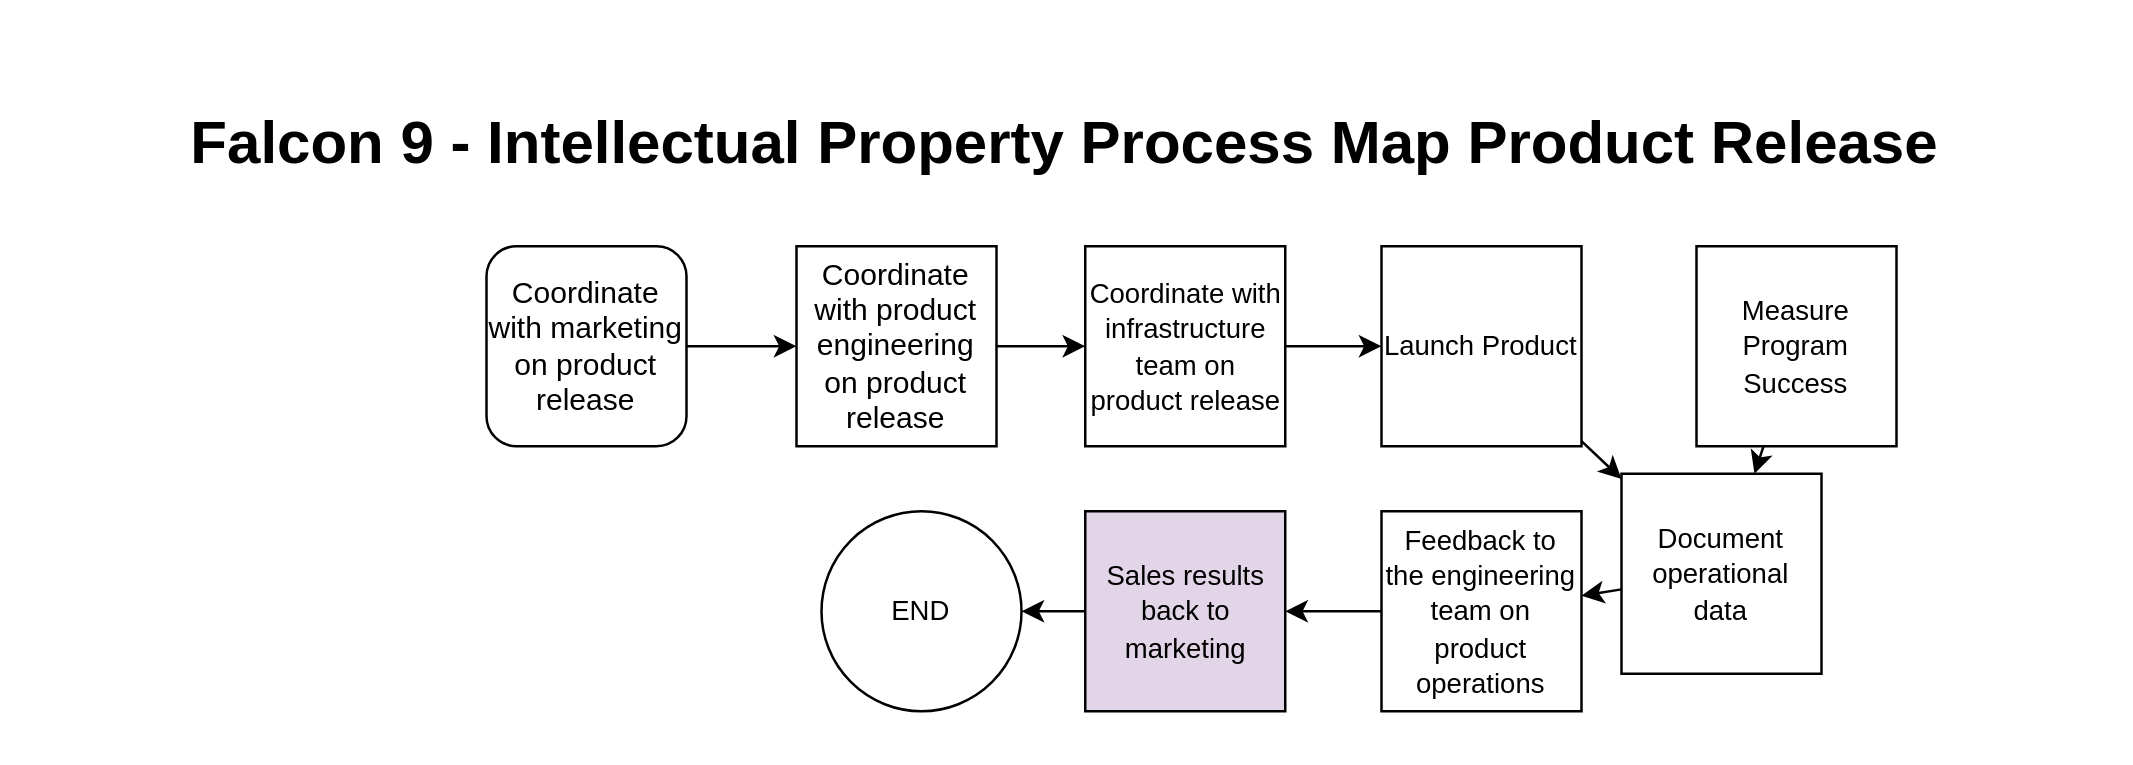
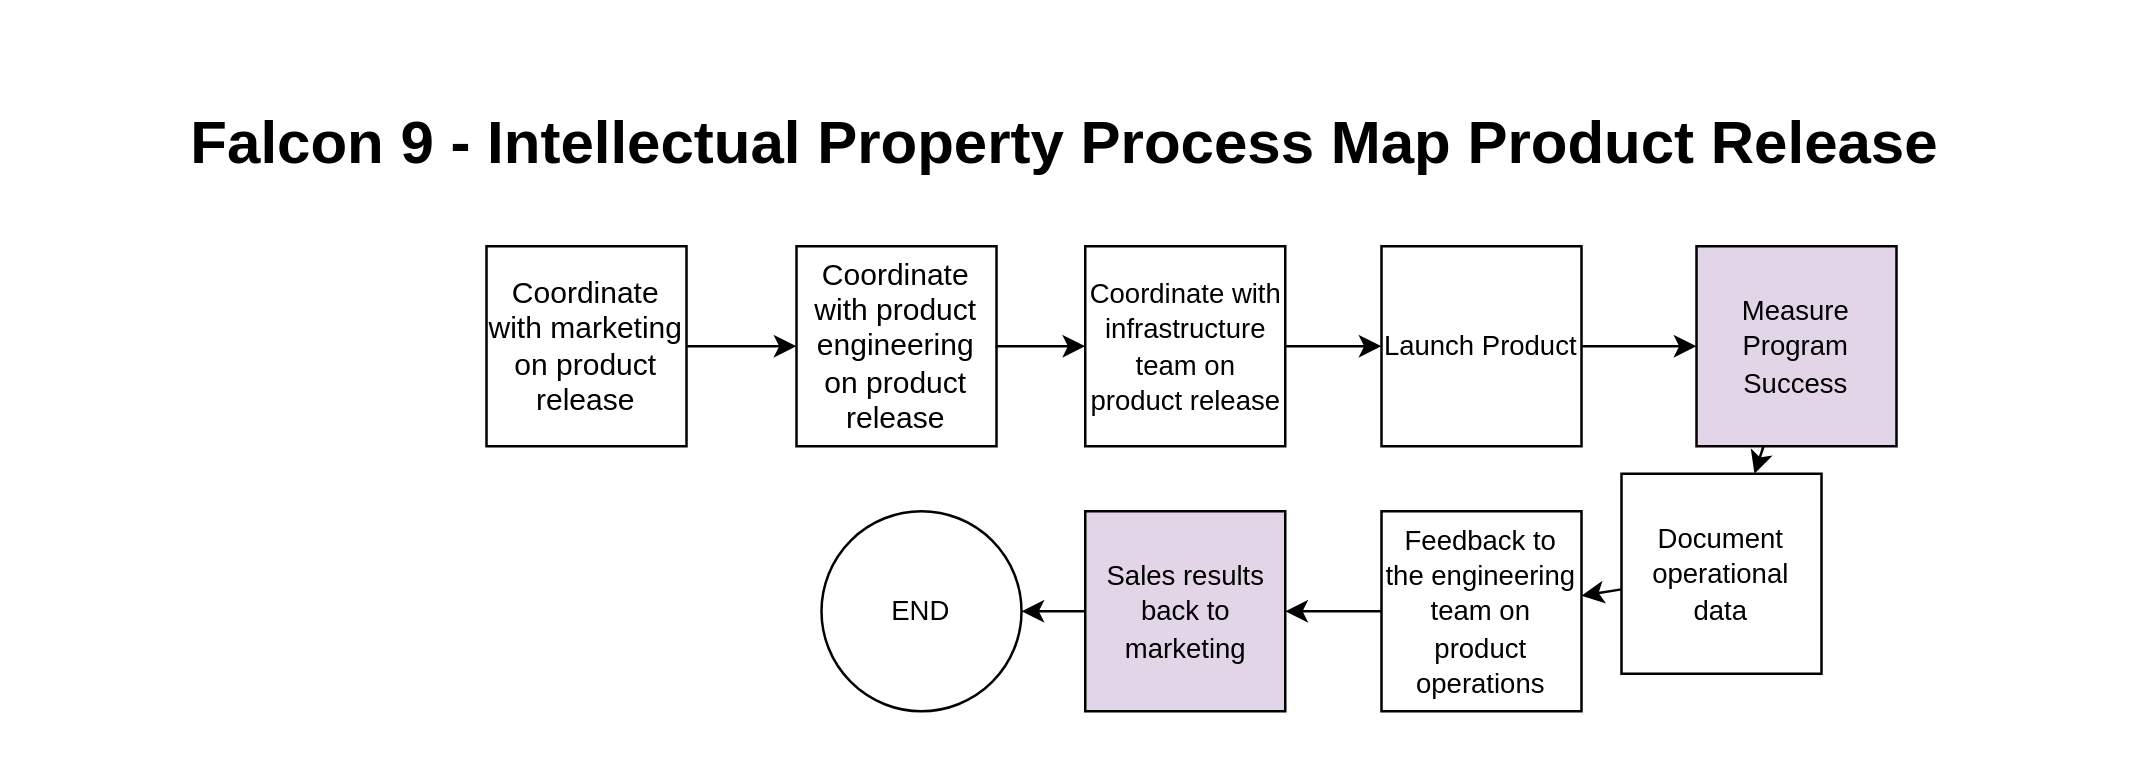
  <mxCell id="0" />
  <mxCell id="1" parent="0" />
  <mxCell id="2" value="&lt;h1 style=&quot;color: rgb(240 , 240 , 240) ; font-family: &amp;#34;helvetica&amp;#34; ; font-style: normal ; letter-spacing: normal ; text-indent: 0px ; text-transform: none ; word-spacing: 0px&quot;&gt;&lt;font color=&quot;#000000&quot; style=&quot;background-color: rgb(255 , 255 , 255)&quot;&gt;Falcon 9 - Intellectual Property Process Map Product Release&lt;/font&gt;&lt;/h1&gt;" style="text;whiteSpace=wrap;html=1;align=center;" parent="1" vertex="1"><mxGeometry x="20" y="20" width="811" height="74" as="geometry" /></mxCell>
  <mxCell id="3" value="" style="edgeStyle=none;html=1;strokeColor=#000000;" edge="1" parent="1" source="4" target="6"><mxGeometry relative="1" as="geometry" /></mxCell>
- <mxCell id="4" value="Coordinate with marketing on product release" style="whiteSpace=wrap;html=1;aspect=fixed;rounded=1;" parent="1" vertex="1"><mxGeometry x="194" y="98" width="80" height="80" as="geometry" /></mxCell>
+ <mxCell id="4" value="Coordinate with marketing on product release" style="whiteSpace=wrap;html=1;aspect=fixed;" parent="1" vertex="1"><mxGeometry x="194" y="98" width="80" height="80" as="geometry" /></mxCell>
  <mxCell id="5" value="" style="edgeStyle=none;html=1;strokeColor=#000000;" edge="1" parent="1" source="6" target="8"><mxGeometry relative="1" as="geometry" /></mxCell>
  <mxCell id="6" value="Coordinate with product engineering on product release" style="whiteSpace=wrap;html=1;aspect=fixed;" vertex="1" parent="1"><mxGeometry x="318" y="98" width="80" height="80" as="geometry" /></mxCell>
  <mxCell id="7" value="" style="edgeStyle=none;html=1;fontSize=11;strokeColor=#000000;" edge="1" parent="1" source="8" target="10"><mxGeometry relative="1" as="geometry" /></mxCell>
  <mxCell id="8" value="&lt;font style=&quot;font-size: 11px&quot;&gt;Coordinate with infrastructure team on product release&lt;/font&gt;" style="whiteSpace=wrap;html=1;aspect=fixed;" vertex="1" parent="1"><mxGeometry x="433.5" y="98" width="80" height="80" as="geometry" /></mxCell>
- <mxCell id="9" value="" style="edgeStyle=none;html=1;fontSize=11;strokeColor=#000000;" edge="1" parent="1" source="10" target="14"><mxGeometry relative="1" as="geometry" /></mxCell>
+ <mxCell id="9" value="" style="edgeStyle=none;html=1;fontSize=11;strokeColor=#000000;" edge="1" parent="1" source="10" target="12"><mxGeometry relative="1" as="geometry" /></mxCell>
  <mxCell id="10" value="&lt;span style=&quot;font-size: 11px&quot;&gt;Launch Product&lt;/span&gt;" style="whiteSpace=wrap;html=1;aspect=fixed;" vertex="1" parent="1"><mxGeometry x="552" y="98" width="80" height="80" as="geometry" /></mxCell>
  <mxCell id="11" value="" style="edgeStyle=none;html=1;fontSize=11;strokeColor=#000000;" edge="1" parent="1" source="12" target="14"><mxGeometry relative="1" as="geometry" /></mxCell>
- <mxCell id="12" value="&lt;span style=&quot;font-size: 11px&quot;&gt;Measure Program Success&lt;/span&gt;" style="whiteSpace=wrap;html=1;aspect=fixed;" vertex="1" parent="1"><mxGeometry x="678" y="98" width="80" height="80" as="geometry" /></mxCell>
+ <mxCell id="12" value="&lt;span style=&quot;font-size: 11px&quot;&gt;Measure Program Success&lt;/span&gt;" style="whiteSpace=wrap;html=1;aspect=fixed;fillColor=#e1d5e7;" vertex="1" parent="1"><mxGeometry x="678" y="98" width="80" height="80" as="geometry" /></mxCell>
  <mxCell id="13" value="" style="edgeStyle=none;html=1;fontSize=11;strokeColor=#000000;" edge="1" parent="1" source="14" target="16"><mxGeometry relative="1" as="geometry" /></mxCell>
  <mxCell id="14" value="&lt;span style=&quot;font-size: 11px&quot;&gt;Document operational data&lt;/span&gt;" style="whiteSpace=wrap;html=1;aspect=fixed;" vertex="1" parent="1"><mxGeometry x="648" y="189" width="80" height="80" as="geometry" /></mxCell>
  <mxCell id="15" value="" style="edgeStyle=none;html=1;fontSize=11;strokeColor=#000000;" edge="1" parent="1" source="16" target="18"><mxGeometry relative="1" as="geometry" /></mxCell>
  <mxCell id="16" value="&lt;span style=&quot;font-size: 11px&quot;&gt;Feedback to the engineering team on product operations&lt;/span&gt;" style="whiteSpace=wrap;html=1;aspect=fixed;" vertex="1" parent="1"><mxGeometry x="552" y="204" width="80" height="80" as="geometry" /></mxCell>
  <mxCell id="17" value="" style="edgeStyle=none;html=1;fontSize=11;strokeColor=#000000;" edge="1" parent="1" source="18" target="19"><mxGeometry relative="1" as="geometry" /></mxCell>
  <mxCell id="18" value="&lt;span style=&quot;font-size: 11px&quot;&gt;Sales results back to marketing&lt;/span&gt;" style="whiteSpace=wrap;html=1;aspect=fixed;fillColor=#e1d5e7;" vertex="1" parent="1"><mxGeometry x="433.5" y="204" width="80" height="80" as="geometry" /></mxCell>
  <mxCell id="19" value="END" style="ellipse;whiteSpace=wrap;html=1;aspect=fixed;fontSize=11;" vertex="1" parent="1"><mxGeometry x="328" y="204" width="80" height="80" as="geometry" /></mxCell>
